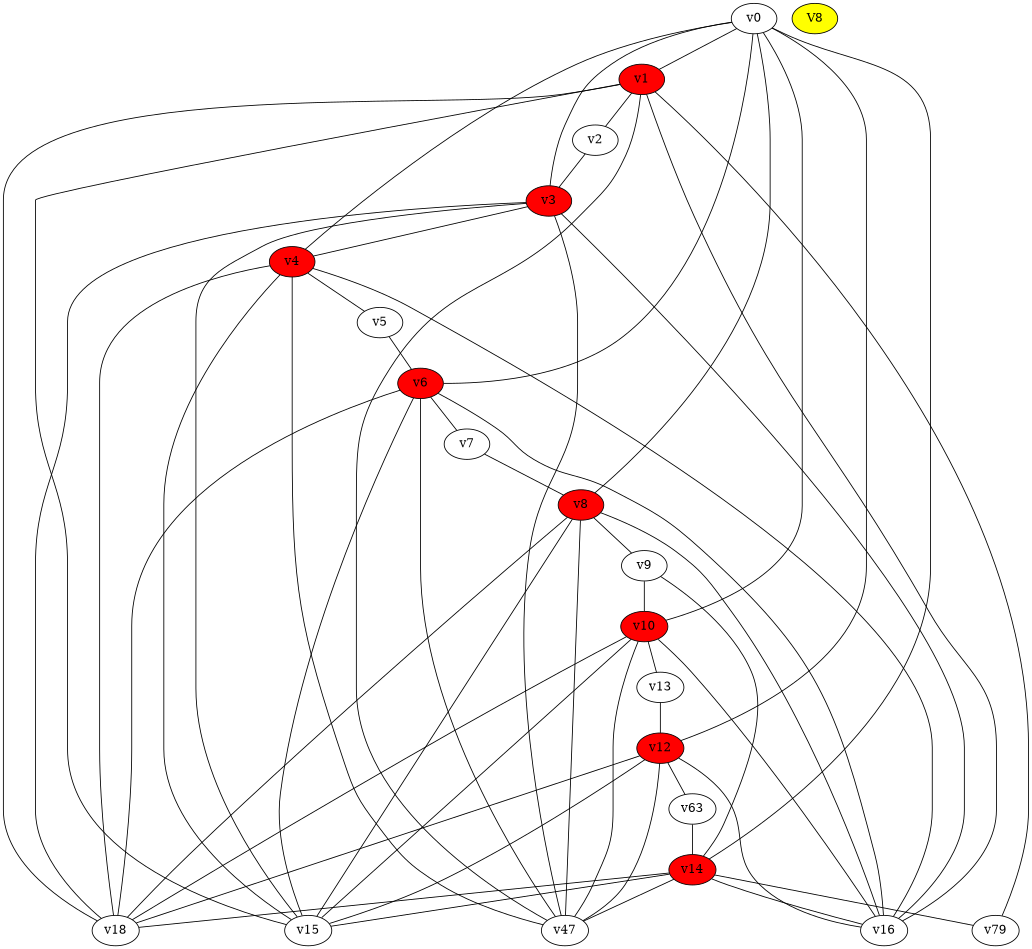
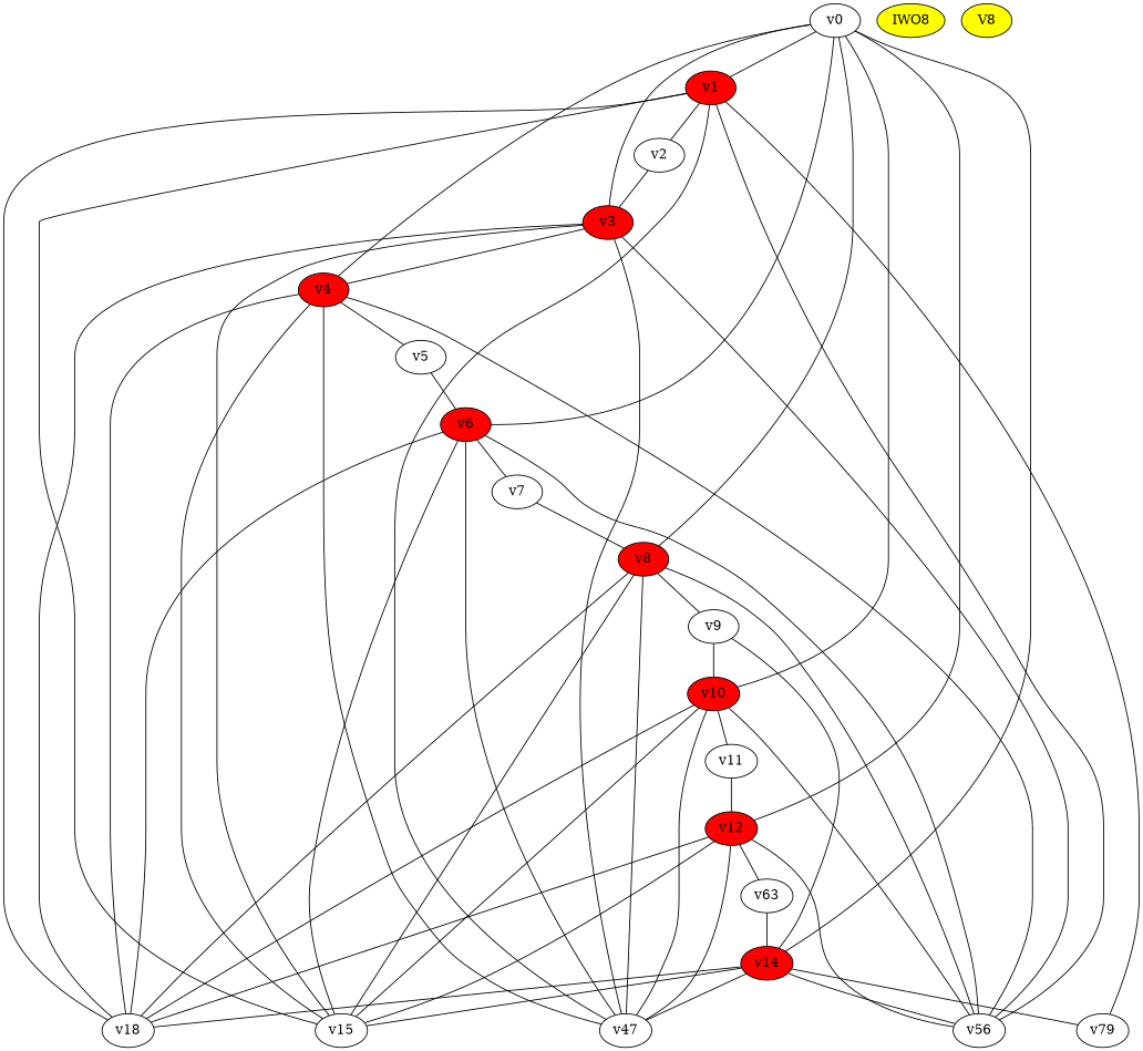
  graph {
    v1 [fillcolor=red style=filled]
    v2
    v15
-   v16
+   v16 [label=v56]
    n5 [label=v47]
    v18
    n7 [label=v79]
    v0
    v3 [fillcolor=red style=filled]
    v4 [fillcolor=red style=filled]
    v6 [fillcolor=red style=filled]
    v8 [fillcolor=red style=filled]
    v10 [fillcolor=red style=filled]
    v12 [fillcolor=red style=filled]
    v14 [fillcolor=red style=filled]
    v5
    v7
    v9
-   v11 [label=v13]
+   v11
    n20 [label=v63]
+   IWO8 [fillcolor=yellow style=filled]
    V8 [fillcolor=yellow style=filled]
    v1 -- v2
    v1 -- v15
    v1 -- v16
    v1 -- n5
    v1 -- v18
    v1 -- n7
    v2 -- v3
    v0 -- v1
    v0 -- v3
    v0 -- v4
    v0 -- v6
    v0 -- v8
    v0 -- v10
    v0 -- v12
    v0 -- v14
    v3 -- v15
    v3 -- v16
    v3 -- n5
    v3 -- v18
    v3 -- v4
    v4 -- v15
    v4 -- v16
    v4 -- n5
    v4 -- v18
    v4 -- v5
    v6 -- v15
    v6 -- v16
    v6 -- n5
    v6 -- v18
    v6 -- v7
    v8 -- v15
    v8 -- v16
    v8 -- n5
    v8 -- v18
    v8 -- v9
    v10 -- v15
    v10 -- v16
    v10 -- n5
    v10 -- v18
    v10 -- v11
    v12 -- v15
    v12 -- v16
    v12 -- n5
    v12 -- v18
    v12 -- n20
    v14 -- v15
    v14 -- v16
    v14 -- n5
    v14 -- v18
    v14 -- n7
    v5 -- v6
    v7 -- v8
    v9 -- v10
    v9 -- v14
    v11 -- v12
    n20 -- v14
  }
